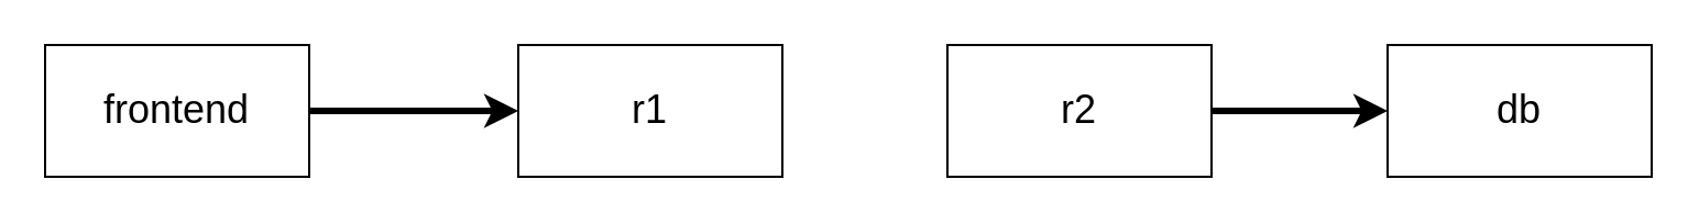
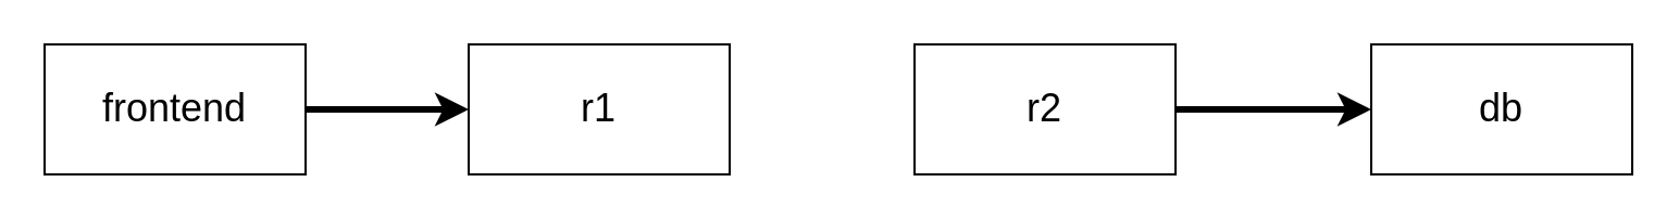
  <mxCell id="0" />
  <mxCell id="1" parent="0" />
  <mxCell id="2" value="&lt;font style=&quot;font-size: 18px;&quot;&gt;frontend&lt;/font&gt;" style="rounded=0;whiteSpace=wrap;html=1;" vertex="1" parent="1"><mxGeometry x="20" y="20" width="120" height="60" as="geometry" /></mxCell>
  <mxCell id="3" value="&lt;font style=&quot;font-size: 18px;&quot;&gt;db&lt;/font&gt;" style="rounded=0;whiteSpace=wrap;html=1;" vertex="1" parent="1"><mxGeometry x="630" y="20" width="120" height="60" as="geometry" /></mxCell>
- <mxCell id="4" value="&lt;font style=&quot;font-size: 18px;&quot;&gt;r1&lt;/font&gt;" style="rounded=0;whiteSpace=wrap;html=1;" vertex="1" parent="1"><mxGeometry x="235" y="20" width="120" height="60" as="geometry" /></mxCell>
- <mxCell id="5" value="&lt;font style=&quot;font-size: 18px;&quot;&gt;r2&lt;/font&gt;" style="rounded=0;whiteSpace=wrap;html=1;" vertex="1" parent="1"><mxGeometry x="430" y="20" width="120" height="60" as="geometry" /></mxCell>
+ <mxCell id="4" value="&lt;font style=&quot;font-size: 18px;&quot;&gt;r1&lt;/font&gt;" style="rounded=0;whiteSpace=wrap;html=1;" vertex="1" parent="1"><mxGeometry x="215" y="20" width="120" height="60" as="geometry" /></mxCell>
+ <mxCell id="5" value="&lt;font style=&quot;font-size: 18px;&quot;&gt;r2&lt;/font&gt;" style="rounded=0;whiteSpace=wrap;html=1;" vertex="1" parent="1"><mxGeometry x="420" y="20" width="120" height="60" as="geometry" /></mxCell>
  <mxCell id="6" value="" style="endArrow=classic;html=1;rounded=0;strokeWidth=3;exitX=1;exitY=0.5;exitDx=0;exitDy=0;entryX=0;entryY=0.5;entryDx=0;entryDy=0;" edge="1" parent="1" source="2" target="4"><mxGeometry width="50" height="50" relative="1" as="geometry"><mxPoint x="320" y="120" as="sourcePoint" /><mxPoint x="190" y="70" as="targetPoint" /></mxGeometry></mxCell>
  <mxCell id="7" value="" style="endArrow=classic;html=1;rounded=0;strokeWidth=3;exitX=1;exitY=0.5;exitDx=0;exitDy=0;entryX=0;entryY=0.5;entryDx=0;entryDy=0;" edge="1" parent="1" source="5" target="3"><mxGeometry width="50" height="50" relative="1" as="geometry"><mxPoint x="345" y="60" as="sourcePoint" /><mxPoint x="430" y="60" as="targetPoint" /></mxGeometry></mxCell>
